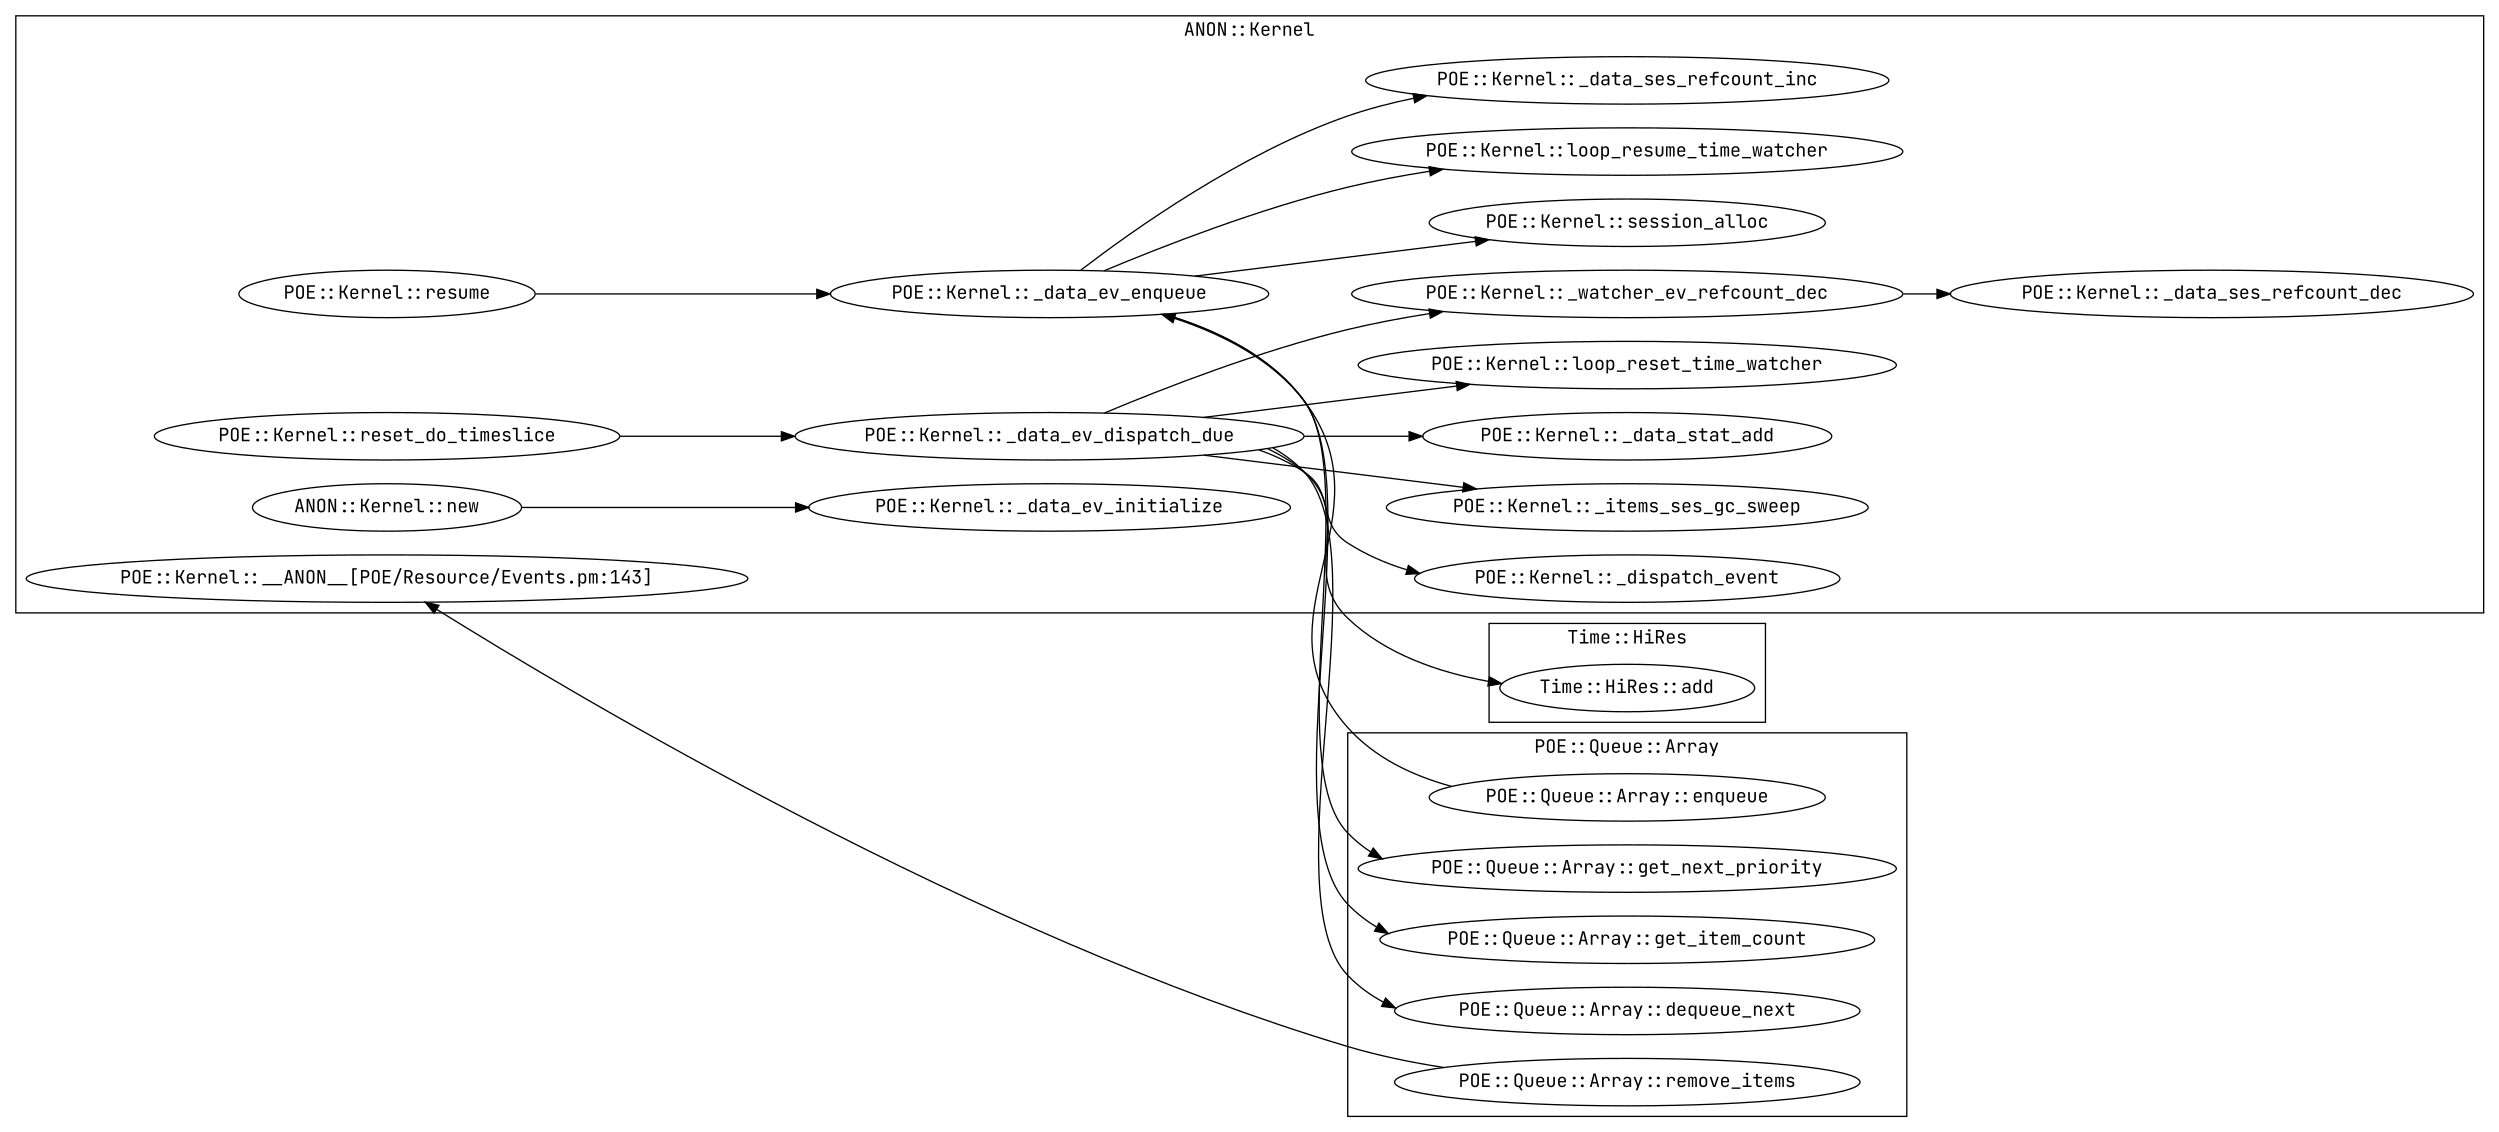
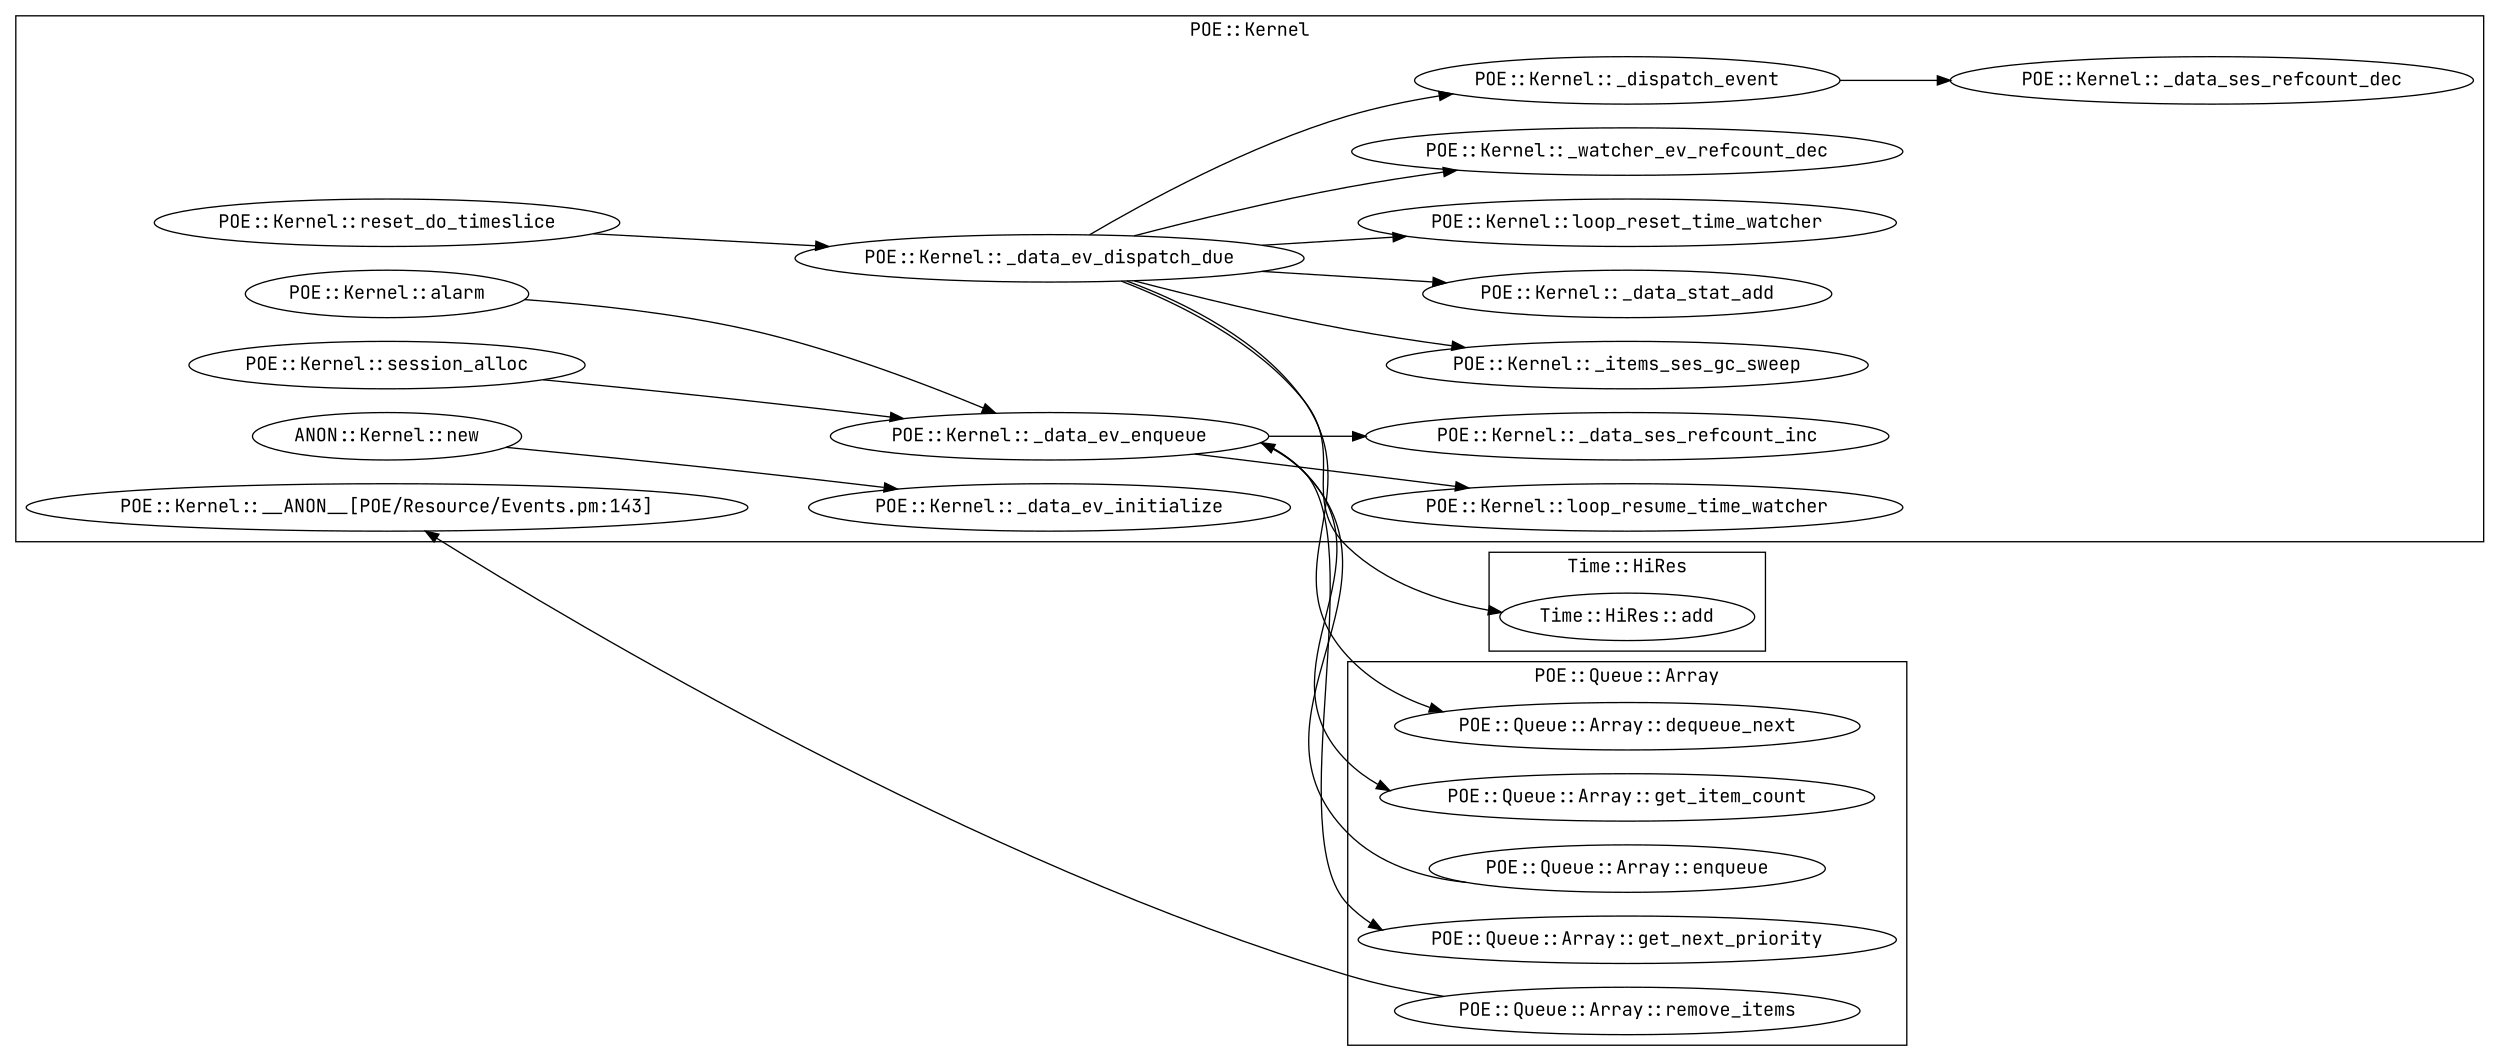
  digraph {
    fontname="JetBrains Mono"
    rankdir=LR
    node [fontname="JetBrains Mono"]
    edge [fontname="JetBrains Mono"]
    "POE::Queue::Array::get_next_priority"
    "POE::Queue::Array::get_item_count"
    "POE::Queue::Array::enqueue"
    "POE::Queue::Array::dequeue_next"
    "POE::Queue::Array::remove_items"
-   "POE::Kernel::alarm" [label="POE::Kernel::resume"]
+   "POE::Kernel::alarm"
    "POE::Kernel::loop_resume_time_watcher"
    n8 [label="POE::Kernel::reset_do_timeslice"]
    n9 [label="POE::Kernel::_items_ses_gc_sweep"]
    "POE::Kernel::_data_ses_refcount_dec"
    "POE::Kernel::_data_stat_add"
    n12 [label="ANON::Kernel::new"]
    "POE::Kernel::_data_ses_refcount_inc"
    "POE::Kernel::_data_ev_dispatch_due"
    "POE::Kernel::session_alloc"
    "POE::Kernel::_data_ev_initialize"
    "POE::Kernel::_data_ev_enqueue"
    "POE::Kernel::loop_reset_time_watcher"
    n19 [label="POE::Kernel::_watcher_ev_refcount_dec"]
    "POE::Kernel::__ANON__[POE/Resource/Events.pm:143]"
    "POE::Kernel::_dispatch_event"
    n22 [label="Time::HiRes::add"]
    subgraph cluster_1 {
      label="POE::Queue::Array"
      "POE::Queue::Array::get_next_priority"
      "POE::Queue::Array::get_item_count"
      "POE::Queue::Array::enqueue"
      "POE::Queue::Array::dequeue_next"
      "POE::Queue::Array::remove_items"
    }
    subgraph cluster_2 {
-     label="ANON::Kernel"
+     label="POE::Kernel"
      "POE::Kernel::alarm"
      "POE::Kernel::loop_resume_time_watcher"
      n8
      n9
      "POE::Kernel::_data_ses_refcount_dec"
      "POE::Kernel::_data_stat_add"
      n12
      "POE::Kernel::_data_ses_refcount_inc"
      "POE::Kernel::_data_ev_dispatch_due"
      "POE::Kernel::session_alloc"
      "POE::Kernel::_data_ev_initialize"
      "POE::Kernel::_data_ev_enqueue"
      "POE::Kernel::loop_reset_time_watcher"
      n19
      "POE::Kernel::__ANON__[POE/Resource/Events.pm:143]"
      "POE::Kernel::_dispatch_event"
    }
    subgraph cluster_3 {
      label="Time::HiRes"
      n22
    }
    "POE::Queue::Array::enqueue" -> "POE::Kernel::_data_ev_enqueue"
    "POE::Queue::Array::remove_items" -> "POE::Kernel::__ANON__[POE/Resource/Events.pm:143]"
    "POE::Kernel::alarm" -> "POE::Kernel::_data_ev_enqueue"
    n8 -> "POE::Kernel::_data_ev_dispatch_due"
    n12 -> "POE::Kernel::_data_ev_initialize"
    "POE::Kernel::_data_ev_dispatch_due" -> "POE::Queue::Array::dequeue_next"
    "POE::Kernel::_data_ev_dispatch_due" -> n9
    "POE::Kernel::_data_ev_dispatch_due" -> "POE::Kernel::_data_stat_add"
    "POE::Kernel::_data_ev_dispatch_due" -> "POE::Kernel::loop_reset_time_watcher"
    "POE::Kernel::_data_ev_dispatch_due" -> n19
    "POE::Kernel::_data_ev_dispatch_due" -> "POE::Kernel::_dispatch_event"
    "POE::Kernel::_data_ev_dispatch_due" -> n22
-   "POE::Kernel::_data_ev_enqueue" -> "POE::Kernel::session_alloc"
+   "POE::Kernel::session_alloc" -> "POE::Kernel::_data_ev_enqueue"
    "POE::Kernel::_data_ev_enqueue" -> "POE::Queue::Array::get_next_priority"
    "POE::Kernel::_data_ev_enqueue" -> "POE::Queue::Array::get_item_count"
    "POE::Kernel::_data_ev_enqueue" -> "POE::Kernel::loop_resume_time_watcher"
    "POE::Kernel::_data_ev_enqueue" -> "POE::Kernel::_data_ses_refcount_inc"
-   n19 -> "POE::Kernel::_data_ses_refcount_dec"
+   "POE::Kernel::_dispatch_event" -> "POE::Kernel::_data_ses_refcount_dec"
  }
